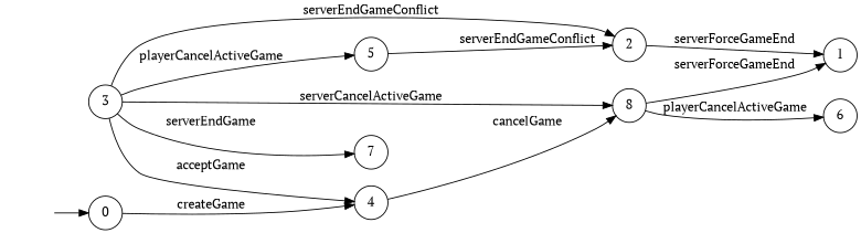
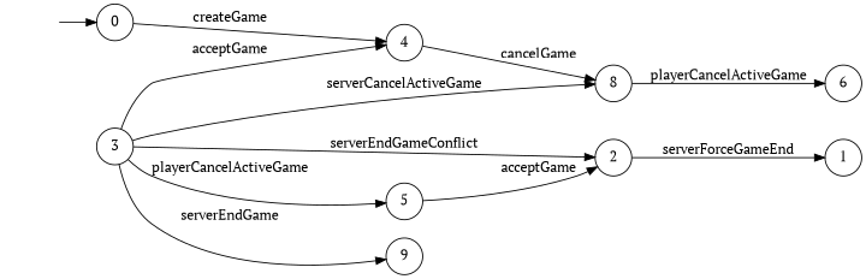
  digraph {
    fontname="PT Serif"
    rankdir=LR
    node [fontname="PT Serif" shape=circle]
    edge [fontname="PT Serif"]
    "" [shape=plaintext]
    n2 [label=0]
    n3 [label=4]
    n4 [label=3]
    n5 [label=5]
-   n6 [label=7]
+   n6 [label=9]
    n7 [label=2]
    n8 [label=8]
    n9 [label=1]
    n10 [label=6]
    "" -> n2
    n2 -> n3 [label=createGame]
    n3 -> n8 [label=cancelGame]
    n4 -> n3 [label=acceptGame]
    n4 -> n5 [label=playerCancelActiveGame]
    n4 -> n6 [label=serverEndGame]
    n4 -> n7 [label=serverEndGameConflict]
    n4 -> n8 [label=serverCancelActiveGame]
-   n5 -> n7 [label=serverEndGameConflict]
+   n5 -> n7 [label=acceptGame]
    n7 -> n9 [label=serverForceGameEnd]
-   n8 -> n9 [label=serverForceGameEnd]
    n8 -> n10 [label=playerCancelActiveGame]
  }
